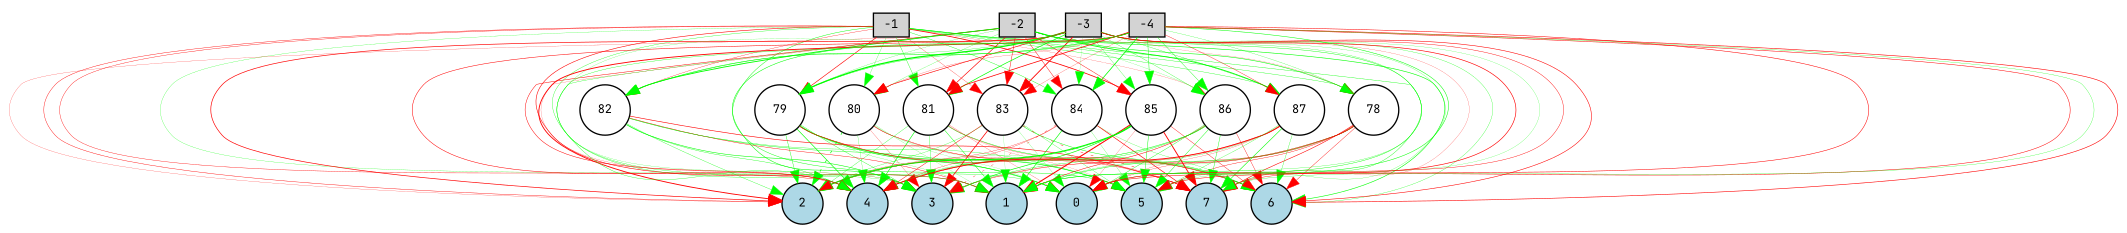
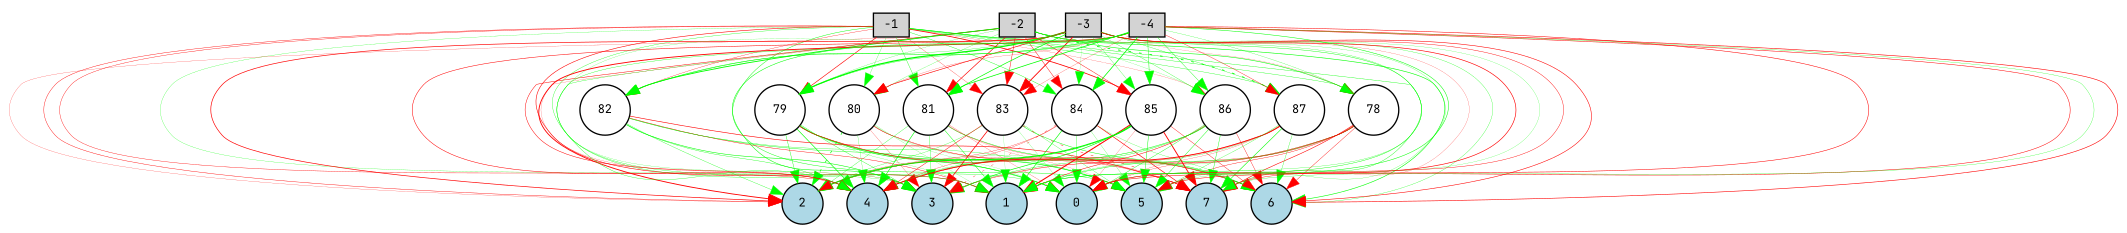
  digraph {
    fontname="JetBrains Mono"
    node [fillcolor=white fontname="JetBrains Mono" fontsize=9 shape=circle style=filled]
    edge [color=green fontname="JetBrains Mono" style=solid]
    -1 [fillcolor=lightgray height=0.2 shape=box width=0.2]
    0 [fillcolor=lightblue height=0.2 width=0.2]
    1 [fillcolor=lightblue height=0.2 width=0.2]
    2 [fillcolor=lightblue height=0.2 width=0.2]
    3 [fillcolor=lightblue height=0.2 width=0.2]
    4 [fillcolor=lightblue height=0.2 width=0.2]
    5 [fillcolor=lightblue height=0.2 width=0.2]
    6 [fillcolor=lightblue height=0.2 width=0.2]
    7 [fillcolor=lightblue height=0.2 width=0.2]
    78 [height=0.2 width=0.2]
    79 [height=0.2 width=0.2]
    80 [height=0.2 width=0.2]
    81 [height=0.2 width=0.2]
    82 [height=0.2 width=0.2]
    83 [height=0.2 width=0.2]
    84 [height=0.2 width=0.2]
    85 [height=0.2 width=0.2]
    86 [height=0.2 width=0.2]
    87 [height=0.2 width=0.2]
    -2 [fillcolor=lightgray height=0.2 shape=box width=0.2]
    -3 [fillcolor=lightgray height=0.2 shape=box width=0.2]
    -4 [fillcolor=lightgray height=0.2 shape=box width=0.2]
    -1 -> 0 [penwidth=0.24619219511454854]
    -1 -> 1 [color=red penwidth=0.4236453677276456]
    -1 -> 2 [color=red penwidth=0.3015943385496505]
    -1 -> 3 [penwidth=0.17982305814620583]
    -1 -> 4 [color=red penwidth=0.2759038188983636]
    -1 -> 5 [penwidth=0.32598515666724437]
    -1 -> 6 [penwidth=0.4389524703190216]
    -1 -> 7 [penwidth=0.2742161304346864]
    -1 -> 78 [penwidth=0.2598749514412155]
    -1 -> 79 [color=red penwidth=0.4644310570304214]
    -1 -> 80 [penwidth=0.1811236893422539]
    -1 -> 81 [penwidth=0.2741679539164385]
    -1 -> 82 [color=red penwidth=0.22477981696322658]
    -1 -> 83 [color=red penwidth=0.18654187634689684]
    -1 -> 84 [penwidth=0.2802869709667181]
    -1 -> 85 [color=red penwidth=0.6044356449629397]
    -1 -> 86 [color=red penwidth=0.13267038221486405]
    -1 -> 87 [penwidth=0.2535691163732797]
    78 -> 0 [color=red penwidth=0.19979129317203584]
    78 -> 1 [penwidth=0.3405731722037971]
    78 -> 2 [penwidth=0.1438346014466408]
    78 -> 3 [color=red penwidth=0.295423424909553]
    78 -> 4 [color=red penwidth=0.2402899170050359]
    78 -> 5 [color=red penwidth=0.2845117756196407]
    78 -> 6 [color=red penwidth=0.27665406637873546]
    78 -> 7 [color=red penwidth=0.4253588799478806]
    79 -> 0 [penwidth=0.47908048887443455]
    79 -> 1 [penwidth=0.1431807873192953]
    79 -> 2 [penwidth=0.29209763605093686]
    79 -> 3 [penwidth=0.26558098255204565]
    79 -> 4 [penwidth=0.48416971790192287]
    79 -> 5 [penwidth=0.5015962607141875]
    79 -> 6 [color=red penwidth=0.391086409361008]
    79 -> 7 [color=red penwidth=0.12387204401202767]
    80 -> 0 [penwidth=0.11749628677954174]
    80 -> 1 [penwidth=0.12535172344007342]
    80 -> 2 [penwidth=0.5058971350092256 style=dotted]
    80 -> 3 [color=red penwidth=0.15642333347969375]
    80 -> 4 [penwidth=0.17715593533685348]
    80 -> 5 [penwidth=0.1098554737765617]
    80 -> 6 [color=red penwidth=0.22647915083146555]
    80 -> 7 [color=red penwidth=0.20079283382767388]
    81 -> 0 [color=red penwidth=0.15606405631843007]
    81 -> 1 [penwidth=0.3407087218142132]
    81 -> 2 [penwidth=0.22462009841579395]
    81 -> 3 [penwidth=0.23951067095937897]
    81 -> 4 [penwidth=0.4496220757217111]
    81 -> 5 [color=red penwidth=0.1080911169765519]
    81 -> 6 [penwidth=0.3455070250696184]
    81 -> 7 [color=red penwidth=0.16860002489523263]
    82 -> 0 [penwidth=0.30195790470401596]
    82 -> 1 [color=red penwidth=0.306246340391976]
    82 -> 2 [penwidth=0.23863671389629237]
    82 -> 3 [penwidth=0.40566913573976926]
    82 -> 4 [penwidth=0.2637015552436137]
    82 -> 5 [penwidth=0.22950255695346528]
    82 -> 7 [color=red penwidth=0.4457398079678796]
    83 -> 0 [penwidth=0.13338226016486227]
    83 -> 1 [penwidth=0.1115255391534746]
    83 -> 2 [penwidth=0.209463270992981]
    83 -> 3 [color=red penwidth=0.5708316936191236]
    83 -> 4 [color=red penwidth=0.3385419595863866]
    83 -> 5 [penwidth=0.2075196813766359]
    83 -> 6 [penwidth=0.3376891685751383]
    83 -> 7 [color=red penwidth=0.31874739404161156 style=dotted]
+   84 -> 0 [penwidth=0.2480906298005294]
    84 -> 1 [penwidth=0.4723533524710448]
    84 -> 2 [color=red penwidth=0.20736412369836454]
    84 -> 3 [color=red penwidth=0.22653720425025314 style=dotted]
    84 -> 4 [color=red penwidth=0.20305660639178683]
    84 -> 5 [penwidth=0.1613599183199257]
    84 -> 6 [penwidth=0.18261886548731388]
    84 -> 7 [color=red penwidth=0.4695940849286351]
    85 -> 0 [color=red penwidth=0.13388910400142173]
    85 -> 1 [color=red penwidth=0.7892040436908975]
    85 -> 2 [penwidth=0.8386761790776355]
    85 -> 3 [penwidth=0.49240514381923084]
    85 -> 4 [penwidth=0.253671956451371]
    85 -> 5 [penwidth=0.34044832282946175]
    85 -> 6 [color=red penwidth=0.29552023908589825]
    85 -> 7 [color=red penwidth=0.6890681854827728]
    86 -> 0 [penwidth=0.2850195636531918]
    86 -> 1 [color=red penwidth=0.3653109475740023]
    86 -> 2 [penwidth=0.2202502381679791]
    86 -> 3 [penwidth=0.2596068829691094]
    86 -> 4 [penwidth=0.20604939491449586]
    86 -> 5 [penwidth=0.30976013520963536]
    86 -> 6 [color=red penwidth=0.27890830960719565]
    86 -> 7 [penwidth=0.300536196586468]
    87 -> 0 [color=red penwidth=0.15079554979943824]
    87 -> 1 [penwidth=0.1736720687358204]
    87 -> 2 [color=red penwidth=0.16700946657603488]
    87 -> 3 [color=red penwidth=0.10497454361799195]
    87 -> 4 [color=red penwidth=0.6684165385780486]
    87 -> 5 [penwidth=0.20676590156664498]
    87 -> 6 [penwidth=0.2222957625156975]
    87 -> 7 [penwidth=0.4330576495758188]
    -2 -> 0 [penwidth=0.19267466937567435]
    -2 -> 1 [penwidth=0.2361537654917464]
    -2 -> 2 [color=red penwidth=0.147224628592667]
    -2 -> 3 [color=red penwidth=0.12435791651289736]
    -2 -> 4 [color=red penwidth=0.3634992874304728]
    -2 -> 5 [penwidth=0.1585880266120798]
    -2 -> 6 [penwidth=0.20973644726817525]
    -2 -> 7 [color=red penwidth=0.13754585541164996]
    -2 -> 78 [penwidth=0.4117340488367539]
    -2 -> 79 [penwidth=0.16718839075236103]
    -2 -> 80 [penwidth=0.16328038732793362]
    -2 -> 81 [color=red penwidth=0.49270635808589236]
    -2 -> 82 [penwidth=0.674438314952096]
    -2 -> 83 [color=red penwidth=0.33477662808157604]
    -2 -> 84 [color=red penwidth=0.325338559188718]
    -2 -> 85 [color=red penwidth=0.3230101777391561]
    -2 -> 86 [penwidth=0.13333648681797333]
-   -2 -> 87 [penwidth=0.6409394806551771]
+   -2 -> 87 [penwidth=0.6409394806551771 style=dotted]
    -3 -> 0 [color=red penwidth=0.47655443232829175]
    -3 -> 1 [penwidth=0.3096508810857145]
    -3 -> 2 [color=red penwidth=0.5025298792554953]
    -3 -> 3 [penwidth=0.1373923489450325]
    -3 -> 4 [color=red penwidth=0.3837932764218228]
    -3 -> 5 [penwidth=0.1464470806336492]
    -3 -> 6 [color=red penwidth=0.41257552876414183]
    -3 -> 7 [color=red penwidth=0.30843068472179835]
    -3 -> 78 [color=red penwidth=0.1066912702327]
    -3 -> 79 [penwidth=0.9604749694987204]
    -3 -> 80 [color=red penwidth=0.4612304145902778]
    -3 -> 81 [penwidth=0.5067562088468618]
    -3 -> 82 [penwidth=0.2094382517744488]
    -3 -> 83 [color=red penwidth=0.6617564051278803]
    -3 -> 84 [penwidth=0.10900287589072312]
    -3 -> 85 [penwidth=0.19489225585470638]
    -3 -> 86 [penwidth=0.2233586964107619]
    -3 -> 87 [penwidth=0.23439150790530727]
    -4 -> 0 [color=red penwidth=0.39158028776504317]
    -4 -> 1 [penwidth=0.3769595611448191]
    -4 -> 2 [color=red penwidth=0.6706722261161452]
    -4 -> 3 [penwidth=0.3907747605874009]
    -4 -> 4 [penwidth=0.25392961335273256]
    -4 -> 5 [color=red penwidth=0.37340271766131106]
    -4 -> 6 [color=red penwidth=0.43962158463774836]
    -4 -> 7 [penwidth=0.199190553007553]
    -4 -> 78 [penwidth=0.17590106387748342]
    -4 -> 79 [penwidth=0.2619316605965264]
    -4 -> 80 [color=red penwidth=0.15009547026139708]
-   -4 -> 81 [color=red penwidth=0.5647043324972462]
+   -4 -> 81 [penwidth=0.5647043324972462]
    -4 -> 82 [penwidth=0.41040952850594103]
    -4 -> 83 [color=red penwidth=0.1580119863066221]
    -4 -> 84 [penwidth=0.5765460535872357]
    -4 -> 85 [penwidth=0.31611587517133916]
    -4 -> 86 [penwidth=0.27410589793886597]
    -4 -> 87 [color=red penwidth=0.27244287909137643]
  }
